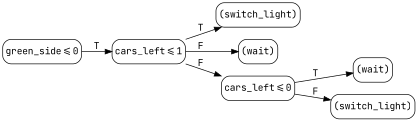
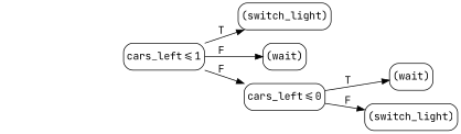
  digraph {
    fontname="JetBrains Mono"
    rankdir=LR
    node [fontname="JetBrains Mono" margin="0.05,0.05" shape=box style=rounded]
    edge [fontname="JetBrains Mono"]
    n1 [label="(switch_light)"]
    n2 [label="(wait)"]
    n3 [label="cars_left<=1"]
    n4 [label="cars_left<=0"]
    n5 [label="(wait)"]
    n6 [label="(switch_light)"]
-   n7 [label="green_side<=0"]
    n3 -> n1 [label=T]
    n3 -> n2 [label=F]
    n3 -> n4 [label=F]
    n4 -> n5 [label=T]
    n4 -> n6 [label=F]
-   n7 -> n3 [label=T]
  }
